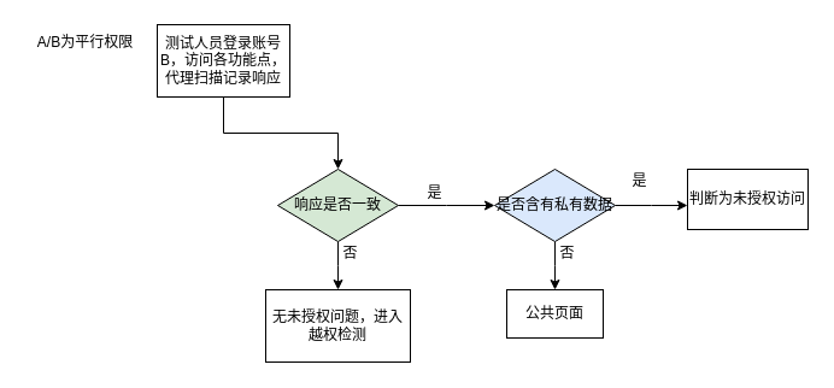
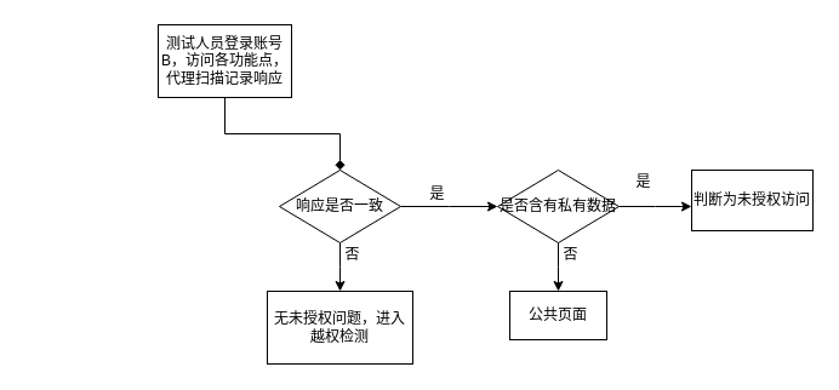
  <mxCell id="0" />
  <mxCell id="1" parent="0" />
- <mxCell id="2" value="" style="edgeStyle=orthogonalEdgeStyle;rounded=0;orthogonalLoop=1;jettySize=auto;html=1;" edge="1" parent="1" source="3" target="7"><mxGeometry relative="1" as="geometry" /></mxCell>
+ <mxCell id="2" value="" style="edgeStyle=orthogonalEdgeStyle;rounded=0;orthogonalLoop=1;jettySize=auto;html=1;endArrow=diamond;" edge="1" parent="1" source="3" target="7"><mxGeometry relative="1" as="geometry" /></mxCell>
  <mxCell id="3" value="测试人员登录账号B，访问各功能点，代理扫描记录响应" style="rounded=0;whiteSpace=wrap;html=1;" vertex="1" parent="1"><mxGeometry x="130" y="20" width="110" height="60" as="geometry" /></mxCell>
- <mxCell id="4" value="A/B为平行权限" style="text;html=1;align=center;verticalAlign=middle;resizable=0;points=[];autosize=1;strokeColor=none;fillColor=none;" vertex="1" parent="1"><mxGeometry x="20" y="20" width="100" height="30" as="geometry" /></mxCell>
  <mxCell id="5" style="edgeStyle=orthogonalEdgeStyle;rounded=0;orthogonalLoop=1;jettySize=auto;html=1;exitX=1;exitY=0.5;exitDx=0;exitDy=0;entryX=0;entryY=0.5;entryDx=0;entryDy=0;" edge="1" parent="1" source="7"><mxGeometry relative="1" as="geometry"><mxPoint x="410" y="170" as="targetPoint" /></mxGeometry></mxCell>
  <mxCell id="6" style="edgeStyle=orthogonalEdgeStyle;rounded=0;orthogonalLoop=1;jettySize=auto;html=1;exitX=0.5;exitY=1;exitDx=0;exitDy=0;" edge="1" parent="1" source="7"><mxGeometry relative="1" as="geometry"><mxPoint x="280" y="240" as="targetPoint" /></mxGeometry></mxCell>
- <mxCell id="7" value="响应是否一致" style="rhombus;whiteSpace=wrap;html=1;fillColor=#d5e8d4;" vertex="1" parent="1"><mxGeometry x="230" y="140" width="100" height="60" as="geometry" /></mxCell>
+ <mxCell id="7" value="响应是否一致" style="rhombus;whiteSpace=wrap;html=1;" vertex="1" parent="1"><mxGeometry x="230" y="140" width="100" height="60" as="geometry" /></mxCell>
  <mxCell id="8" value="是" style="text;html=1;align=center;verticalAlign=middle;resizable=0;points=[];autosize=1;strokeColor=none;fillColor=none;" vertex="1" parent="1"><mxGeometry x="340" y="145" width="40" height="30" as="geometry" /></mxCell>
  <mxCell id="9" style="edgeStyle=orthogonalEdgeStyle;rounded=0;orthogonalLoop=1;jettySize=auto;html=1;exitX=1;exitY=0.5;exitDx=0;exitDy=0;" edge="1" parent="1" source="11"><mxGeometry relative="1" as="geometry"><mxPoint x="570" y="170" as="targetPoint" /></mxGeometry></mxCell>
  <mxCell id="10" style="edgeStyle=orthogonalEdgeStyle;rounded=0;orthogonalLoop=1;jettySize=auto;html=1;exitX=0.5;exitY=1;exitDx=0;exitDy=0;" edge="1" parent="1" source="11"><mxGeometry relative="1" as="geometry"><mxPoint x="460" y="240" as="targetPoint" /></mxGeometry></mxCell>
- <mxCell id="11" value="是否含有私有数据" style="rhombus;whiteSpace=wrap;html=1;fillColor=#dae8fc;" vertex="1" parent="1"><mxGeometry x="410" y="140" width="100" height="60" as="geometry" /></mxCell>
+ <mxCell id="11" value="是否含有私有数据" style="rhombus;whiteSpace=wrap;html=1;" vertex="1" parent="1"><mxGeometry x="410" y="140" width="100" height="60" as="geometry" /></mxCell>
  <mxCell id="12" value="是" style="text;html=1;align=center;verticalAlign=middle;resizable=0;points=[];autosize=1;strokeColor=none;fillColor=none;" vertex="1" parent="1"><mxGeometry x="510" y="135" width="40" height="30" as="geometry" /></mxCell>
  <mxCell id="13" value="判断为未授权访问" style="rounded=0;whiteSpace=wrap;html=1;" vertex="1" parent="1"><mxGeometry x="570" y="140" width="100" height="50" as="geometry" /></mxCell>
  <mxCell id="14" value="否" style="text;html=1;align=center;verticalAlign=middle;resizable=0;points=[];autosize=1;strokeColor=none;fillColor=none;" vertex="1" parent="1"><mxGeometry x="450" y="195" width="40" height="30" as="geometry" /></mxCell>
  <mxCell id="15" value="公共页面" style="rounded=0;whiteSpace=wrap;html=1;" vertex="1" parent="1"><mxGeometry x="420" y="240" width="80" height="40" as="geometry" /></mxCell>
  <mxCell id="16" value="否" style="text;html=1;align=center;verticalAlign=middle;resizable=0;points=[];autosize=1;strokeColor=none;fillColor=none;" vertex="1" parent="1"><mxGeometry x="270" y="195" width="40" height="30" as="geometry" /></mxCell>
  <mxCell id="17" value="无未授权问题，进入越权检测" style="rounded=0;whiteSpace=wrap;html=1;" vertex="1" parent="1"><mxGeometry x="220" y="240" width="120" height="60" as="geometry" /></mxCell>
